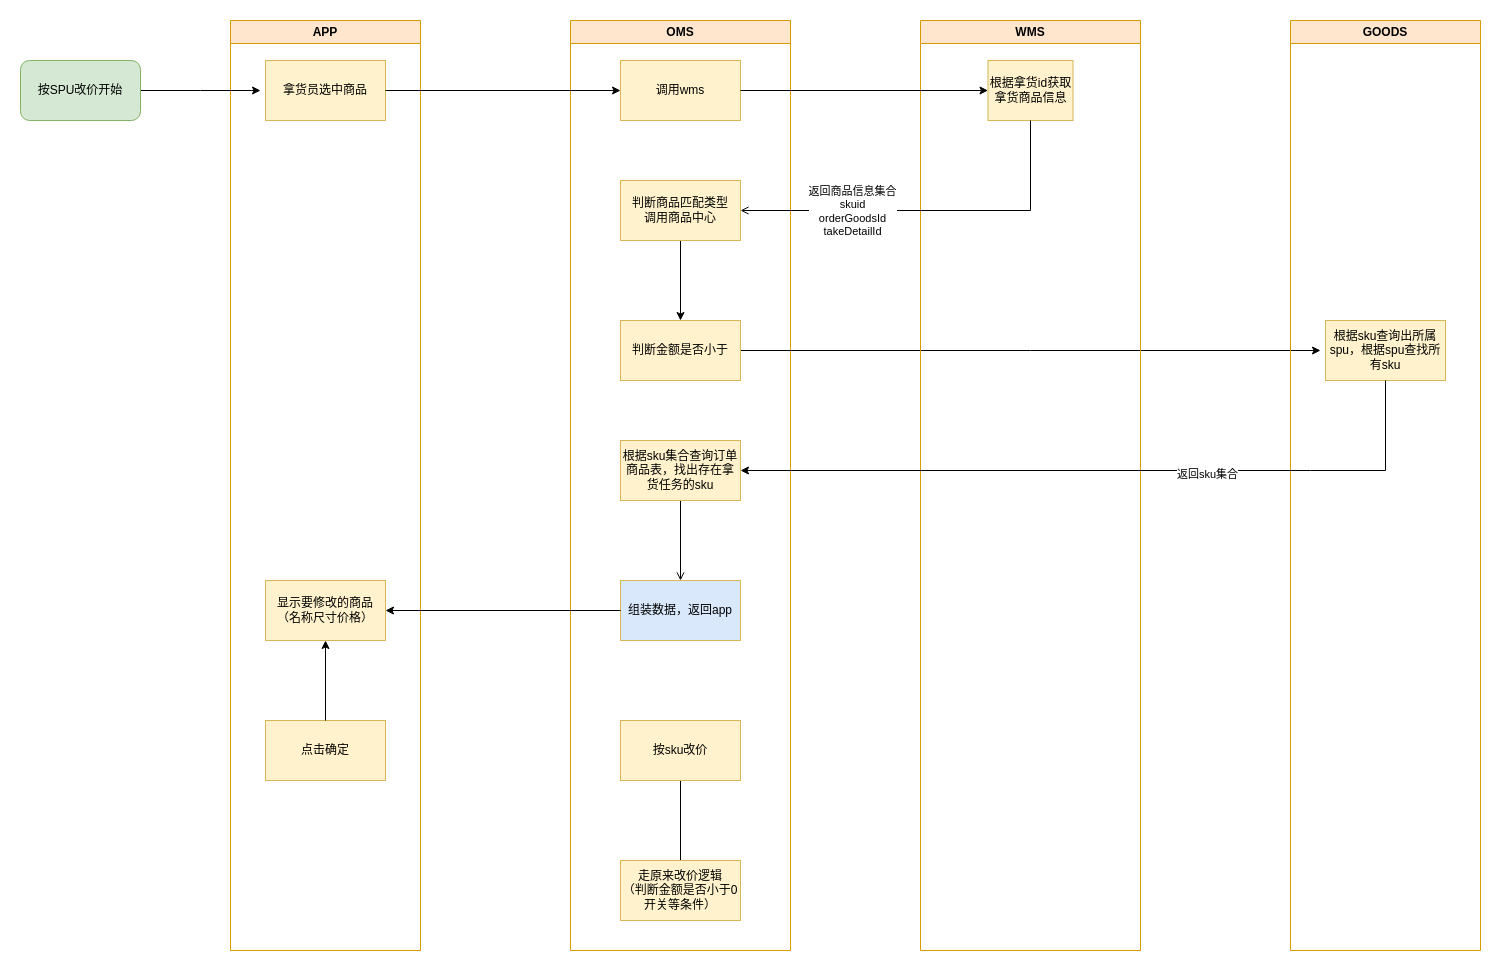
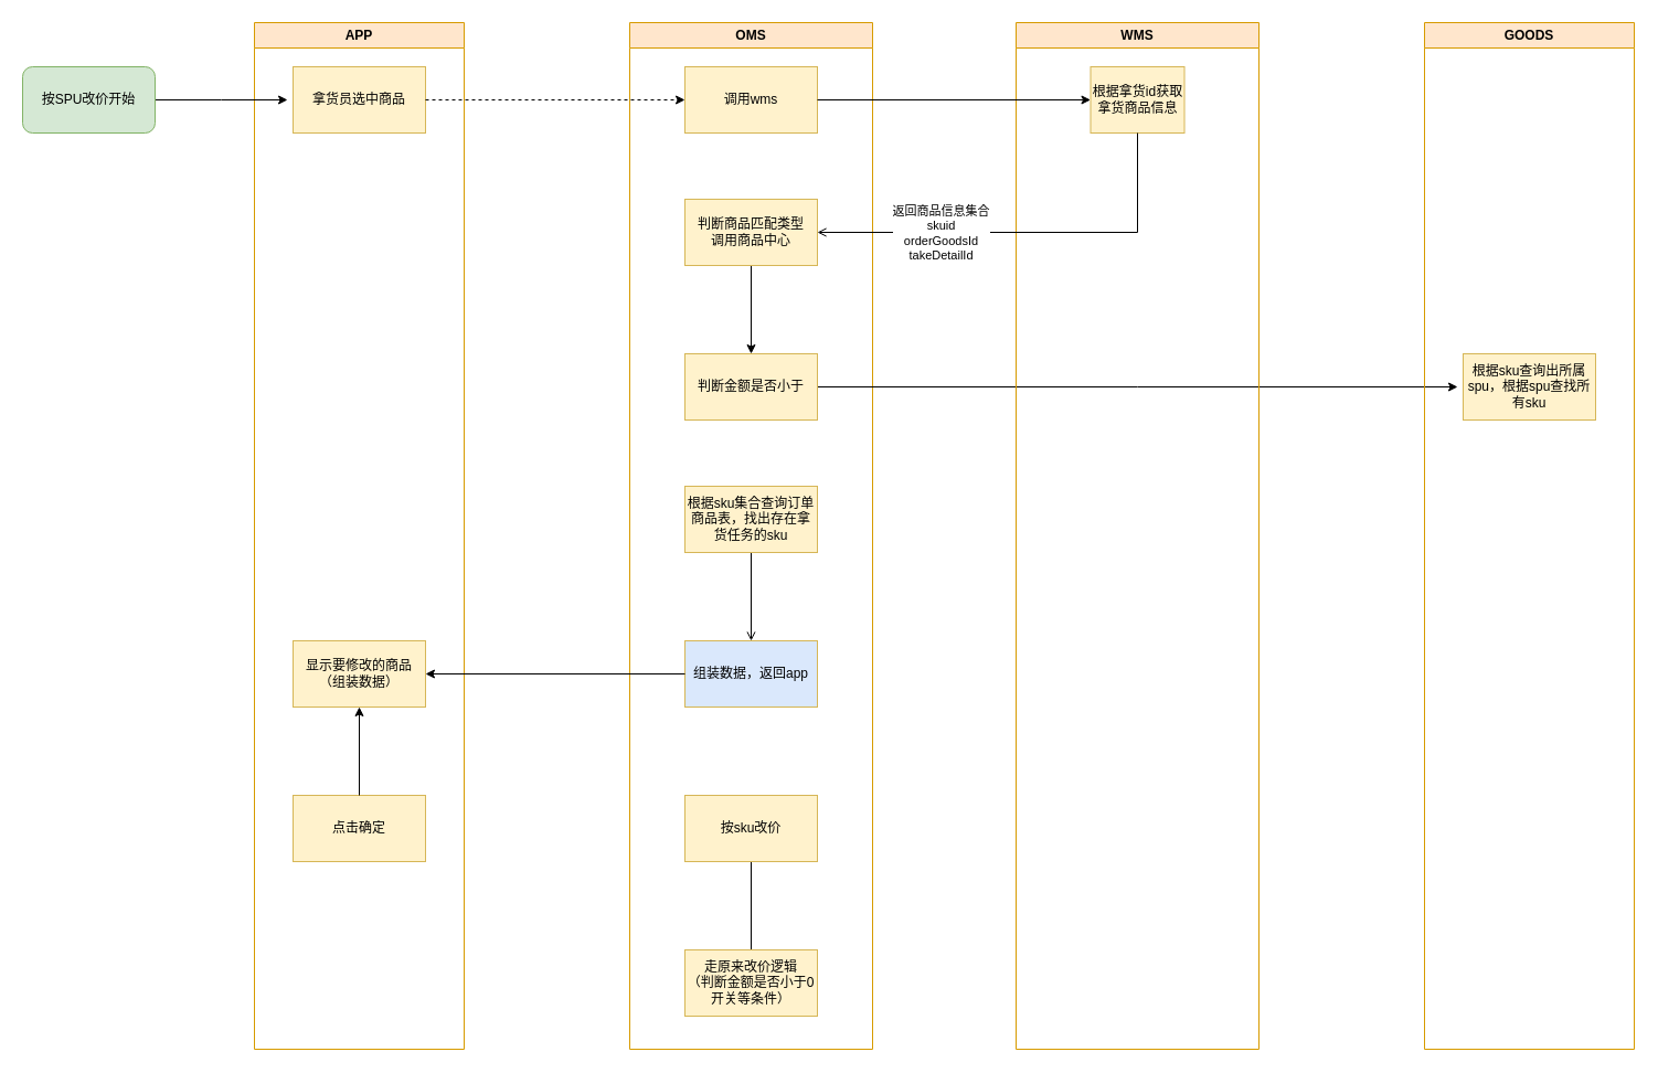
  <mxCell id="0" />
  <mxCell id="1" parent="0" />
  <mxCell id="2" value="APP" style="swimlane;whiteSpace=wrap;html=1;startSize=23;fillColor=#ffe6cc;strokeColor=#d79b00;" vertex="1" parent="1"><mxGeometry x="230" y="20" width="190" height="930" as="geometry"><mxRectangle x="150" y="110" width="140" height="30" as="alternateBounds" /></mxGeometry></mxCell>
  <mxCell id="3" value="拿货员选中商品" style="rounded=0;whiteSpace=wrap;html=1;fillColor=#fff2cc;strokeColor=#d6b656;" vertex="1" parent="2"><mxGeometry x="35" y="40" width="120" height="60" as="geometry" /></mxCell>
- <mxCell id="4" value="显示要修改的商品（名称尺寸价格）" style="whiteSpace=wrap;html=1;fillColor=#fff2cc;strokeColor=#d6b656;" vertex="1" parent="2"><mxGeometry x="35" y="560" width="120" height="60" as="geometry" /></mxCell>
+ <mxCell id="4" value="显示要修改的商品（组装数据）" style="whiteSpace=wrap;html=1;fillColor=#fff2cc;strokeColor=#d6b656;" vertex="1" parent="2"><mxGeometry x="35" y="560" width="120" height="60" as="geometry" /></mxCell>
  <mxCell id="5" value="点击确定" style="whiteSpace=wrap;html=1;fillColor=#fff2cc;strokeColor=#d6b656;" vertex="1" parent="2"><mxGeometry x="35" y="700" width="120" height="60" as="geometry" /></mxCell>
  <mxCell id="6" value="OMS" style="swimlane;whiteSpace=wrap;html=1;startSize=23;fillColor=#ffe6cc;strokeColor=#d79b00;" vertex="1" parent="1"><mxGeometry x="570" y="20" width="220" height="930" as="geometry"><mxRectangle x="470" y="110" width="140" height="30" as="alternateBounds" /></mxGeometry></mxCell>
  <mxCell id="7" value="调用wms" style="whiteSpace=wrap;html=1;fillColor=#fff2cc;strokeColor=#d6b656;rounded=0;" vertex="1" parent="6"><mxGeometry x="50" y="40" width="120" height="60" as="geometry" /></mxCell>
  <mxCell id="8" value="" style="edgeStyle=orthogonalEdgeStyle;rounded=0;orthogonalLoop=1;jettySize=auto;html=1;" edge="1" parent="6" source="9" target="11"><mxGeometry relative="1" as="geometry" /></mxCell>
  <mxCell id="9" value="判断商品匹配类型&lt;br&gt;调用商品中心" style="whiteSpace=wrap;html=1;fillColor=#fff2cc;strokeColor=#d6b656;" vertex="1" parent="6"><mxGeometry x="50" y="160" width="120" height="60" as="geometry" /></mxCell>
  <mxCell id="10" style="edgeStyle=orthogonalEdgeStyle;rounded=0;orthogonalLoop=1;jettySize=auto;html=1;" edge="1" parent="6" source="11"><mxGeometry relative="1" as="geometry"><mxPoint x="750.0" y="330" as="targetPoint" /></mxGeometry></mxCell>
  <mxCell id="11" value="判断金额是否小于" style="whiteSpace=wrap;html=1;fillColor=#fff2cc;strokeColor=#d6b656;" vertex="1" parent="6"><mxGeometry x="50" y="300" width="120" height="60" as="geometry" /></mxCell>
  <mxCell id="12" value="" style="edgeStyle=orthogonalEdgeStyle;rounded=0;orthogonalLoop=1;jettySize=auto;html=1;endArrow=open;" edge="1" parent="6" source="13" target="14"><mxGeometry relative="1" as="geometry" /></mxCell>
  <mxCell id="13" value="根据sku集合查询订单商品表，找出存在拿货任务的sku" style="whiteSpace=wrap;html=1;fillColor=#fff2cc;strokeColor=#d6b656;" vertex="1" parent="6"><mxGeometry x="50" y="420" width="120" height="60" as="geometry" /></mxCell>
  <mxCell id="14" value="组装数据，返回app" style="whiteSpace=wrap;html=1;fillColor=#dae8fc;strokeColor=#d6b656;" vertex="1" parent="6"><mxGeometry x="50" y="560" width="120" height="60" as="geometry" /></mxCell>
  <mxCell id="15" value="" style="edgeStyle=orthogonalEdgeStyle;rounded=0;orthogonalLoop=1;jettySize=auto;html=1;endArrow=none;" edge="1" parent="6" source="16" target="17"><mxGeometry relative="1" as="geometry" /></mxCell>
  <mxCell id="16" value="按sku改价" style="whiteSpace=wrap;html=1;fillColor=#fff2cc;strokeColor=#d6b656;" vertex="1" parent="6"><mxGeometry x="50" y="700" width="120" height="60" as="geometry" /></mxCell>
  <mxCell id="17" value="走原来改价逻辑&lt;br&gt;（判断金额是否小于0&lt;br&gt;开关等条件）" style="whiteSpace=wrap;html=1;fillColor=#fff2cc;strokeColor=#d6b656;" vertex="1" parent="6"><mxGeometry x="50" y="840" width="120" height="60" as="geometry" /></mxCell>
  <mxCell id="18" value="GOODS" style="swimlane;whiteSpace=wrap;html=1;startSize=23;fillColor=#ffe6cc;strokeColor=#d79b00;" vertex="1" parent="1"><mxGeometry x="1290" y="20" width="190" height="930" as="geometry"><mxRectangle x="150" y="110" width="140" height="30" as="alternateBounds" /></mxGeometry></mxCell>
  <mxCell id="19" value="根据sku查询出所属spu，根据spu查找所有sku" style="whiteSpace=wrap;html=1;fillColor=#fff2cc;strokeColor=#d6b656;" vertex="1" parent="18"><mxGeometry x="35" y="300" width="120" height="60" as="geometry" /></mxCell>
  <mxCell id="20" style="edgeStyle=orthogonalEdgeStyle;rounded=0;orthogonalLoop=1;jettySize=auto;html=1;" edge="1" parent="1" source="21"><mxGeometry relative="1" as="geometry"><mxPoint x="260" y="90" as="targetPoint" /></mxGeometry></mxCell>
  <mxCell id="21" value="按SPU改价开始" style="rounded=1;whiteSpace=wrap;html=1;fillColor=#d5e8d4;strokeColor=#82b366;glass=0;" vertex="1" parent="1"><mxGeometry x="20" y="60" width="120" height="60" as="geometry" /></mxCell>
- <mxCell id="22" value="" style="edgeStyle=orthogonalEdgeStyle;rounded=0;orthogonalLoop=1;jettySize=auto;html=1;" edge="1" parent="1" source="3" target="7"><mxGeometry relative="1" as="geometry" /></mxCell>
+ <mxCell id="22" value="" style="edgeStyle=orthogonalEdgeStyle;rounded=0;orthogonalLoop=1;jettySize=auto;html=1;dashed=1;" edge="1" parent="1" source="3" target="7"><mxGeometry relative="1" as="geometry" /></mxCell>
  <mxCell id="23" value="WMS" style="swimlane;whiteSpace=wrap;html=1;startSize=23;fillColor=#ffe6cc;strokeColor=#d79b00;" vertex="1" parent="1"><mxGeometry x="920" y="20" width="220" height="930" as="geometry"><mxRectangle x="150" y="110" width="140" height="30" as="alternateBounds" /></mxGeometry></mxCell>
  <mxCell id="24" value="根据拿货id获取拿货商品信息" style="whiteSpace=wrap;html=1;fillColor=#fff2cc;strokeColor=#d6b656;rounded=0;" vertex="1" parent="23"><mxGeometry x="67.5" y="40" width="85" height="60" as="geometry" /></mxCell>
  <mxCell id="25" style="edgeStyle=orthogonalEdgeStyle;rounded=0;orthogonalLoop=1;jettySize=auto;html=1;exitX=0.5;exitY=1;exitDx=0;exitDy=0;entryX=1;entryY=0.5;entryDx=0;entryDy=0;endArrow=open;" edge="1" parent="1" source="24" target="9"><mxGeometry relative="1" as="geometry" /></mxCell>
  <mxCell id="26" value="返回商品信息集合&lt;br style=&quot;border-color: var(--border-color);&quot;&gt;skuid&lt;br style=&quot;border-color: var(--border-color);&quot;&gt;orderGoodsId&lt;br style=&quot;border-color: var(--border-color);&quot;&gt;takeDetailId" style="edgeLabel;html=1;align=center;verticalAlign=middle;resizable=0;points=[];" vertex="1" connectable="0" parent="25"><mxGeometry x="0.416" relative="1" as="geometry"><mxPoint as="offset" /></mxGeometry></mxCell>
  <mxCell id="27" style="edgeStyle=orthogonalEdgeStyle;rounded=0;orthogonalLoop=1;jettySize=auto;html=1;entryX=0;entryY=0.5;entryDx=0;entryDy=0;" edge="1" parent="1" source="7" target="24"><mxGeometry relative="1" as="geometry"><mxPoint x="920" y="80" as="targetPoint" /></mxGeometry></mxCell>
- <mxCell id="28" value="" style="edgeStyle=orthogonalEdgeStyle;rounded=0;orthogonalLoop=1;jettySize=auto;html=1;" edge="1" parent="1" source="19" target="13"><mxGeometry relative="1" as="geometry"><Array as="points"><mxPoint x="1385" y="470" /><mxPoint x="1310" y="470" /></Array></mxGeometry></mxCell>
- <mxCell id="29" value="返回sku集合" style="edgeLabel;html=1;align=center;verticalAlign=middle;resizable=0;points=[];" vertex="1" connectable="0" parent="28"><mxGeometry x="-0.267" y="3" relative="1" as="geometry"><mxPoint as="offset" /></mxGeometry></mxCell>
  <mxCell id="30" value="" style="edgeStyle=orthogonalEdgeStyle;rounded=0;orthogonalLoop=1;jettySize=auto;html=1;" edge="1" parent="1" source="14" target="4"><mxGeometry relative="1" as="geometry" /></mxCell>
  <mxCell id="31" value="" style="edgeStyle=orthogonalEdgeStyle;rounded=0;orthogonalLoop=1;jettySize=auto;html=1;" edge="1" parent="1" source="5" target="4"><mxGeometry relative="1" as="geometry" /></mxCell>
